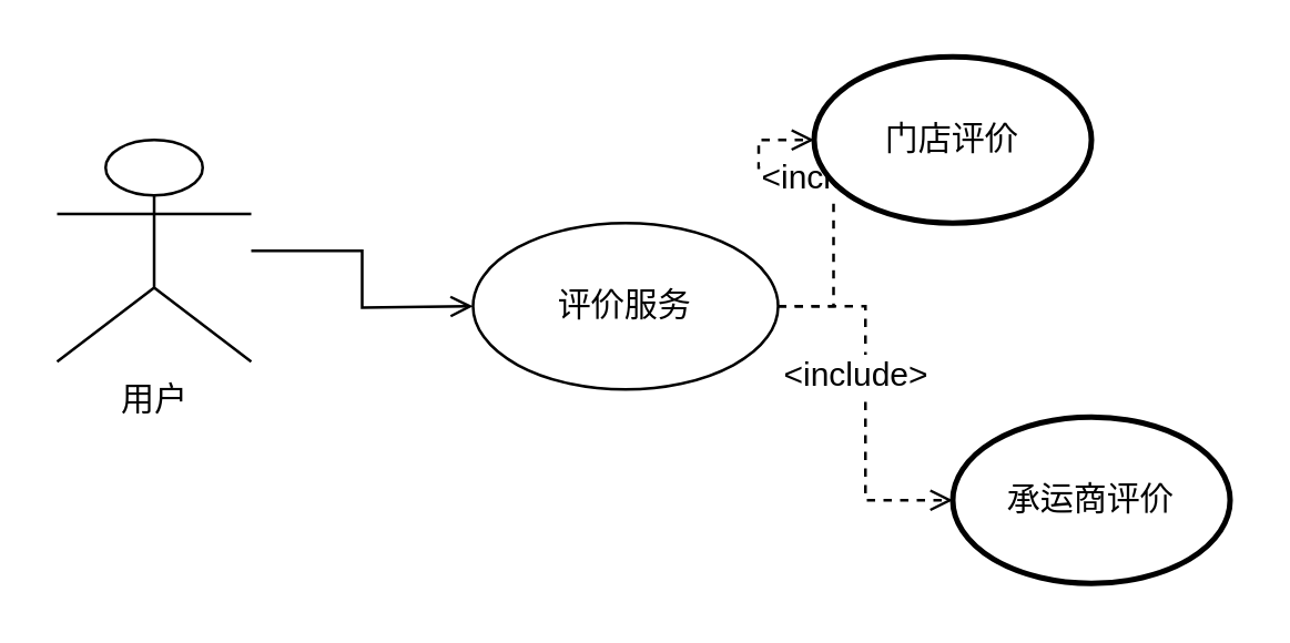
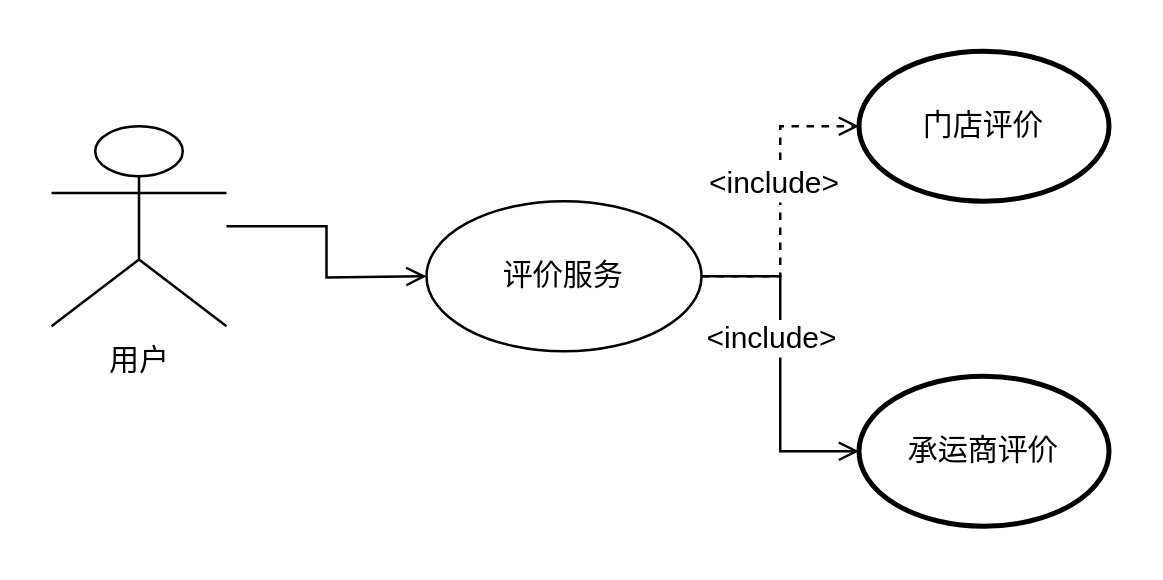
  <mxCell id="0" />
  <mxCell id="1" parent="0" />
  <mxCell id="2" style="edgeStyle=orthogonalEdgeStyle;rounded=0;orthogonalLoop=1;jettySize=auto;html=1;endArrow=open;endFill=0;" edge="1" parent="1" source="3"><mxGeometry relative="1" as="geometry"><mxPoint x="170" y="110" as="targetPoint" /></mxGeometry></mxCell>
  <mxCell id="3" value="用户" style="shape=umlActor;verticalLabelPosition=bottom;labelBackgroundColor=#ffffff;verticalAlign=top;html=1;outlineConnect=0;" vertex="1" parent="1"><mxGeometry x="20" y="50" width="70" height="80" as="geometry" /></mxCell>
  <mxCell id="4" value="评价服务" style="ellipse;whiteSpace=wrap;html=1;shadow=0;comic=0;gradientColor=none;" vertex="1" parent="1"><mxGeometry x="170" y="80" width="110" height="60" as="geometry" /></mxCell>
  <mxCell id="5" value="" style="edgeStyle=orthogonalEdgeStyle;rounded=0;orthogonalLoop=1;jettySize=auto;html=1;dashed=1;endArrow=open;endFill=0;exitX=1;exitY=0.5;exitDx=0;exitDy=0;" edge="1" parent="1" source="4" target="7"><mxGeometry relative="1" as="geometry"><mxPoint x="450" y="190" as="sourcePoint" /></mxGeometry></mxCell>
  <mxCell id="6" value="&amp;lt;include&amp;gt;" style="text;html=1;resizable=0;points=[];align=center;verticalAlign=middle;labelBackgroundColor=#ffffff;" vertex="1" connectable="0" parent="5"><mxGeometry x="0.118" y="3" relative="1" as="geometry"><mxPoint as="offset" /></mxGeometry></mxCell>
- <mxCell id="7" value="门店评价" style="strokeWidth=2;html=1;shape=mxgraph.flowchart.start_1;whiteSpace=wrap;shadow=0;comic=0;gradientColor=none;" vertex="1" parent="1"><mxGeometry x="293" y="20" width="100" height="60" as="geometry" /></mxCell>
+ <mxCell id="7" value="门店评价" style="strokeWidth=2;html=1;shape=mxgraph.flowchart.start_1;whiteSpace=wrap;shadow=0;comic=0;gradientColor=none;" vertex="1" parent="1"><mxGeometry x="343" y="20" width="100" height="60" as="geometry" /></mxCell>
  <mxCell id="8" value="承运商评价" style="strokeWidth=2;html=1;shape=mxgraph.flowchart.start_1;whiteSpace=wrap;shadow=0;comic=0;gradientColor=none;" vertex="1" parent="1"><mxGeometry x="343" y="150" width="100" height="60" as="geometry" /></mxCell>
- <mxCell id="9" style="edgeStyle=orthogonalEdgeStyle;rounded=0;orthogonalLoop=1;jettySize=auto;html=1;dashed=1;endArrow=open;endFill=0;entryX=0;entryY=0.5;entryDx=0;entryDy=0;entryPerimeter=0;exitX=1;exitY=0.5;exitDx=0;exitDy=0;" edge="1" parent="1" source="4" target="8"><mxGeometry relative="1" as="geometry"><mxPoint x="250" y="240" as="targetPoint" /><mxPoint x="280" y="110" as="sourcePoint" /></mxGeometry></mxCell>
+ <mxCell id="9" style="edgeStyle=orthogonalEdgeStyle;rounded=0;orthogonalLoop=1;jettySize=auto;html=1;dashed=0;endArrow=open;endFill=0;entryX=0;entryY=0.5;entryDx=0;entryDy=0;entryPerimeter=0;exitX=1;exitY=0.5;exitDx=0;exitDy=0;" edge="1" parent="1" source="4" target="8"><mxGeometry relative="1" as="geometry"><mxPoint x="250" y="240" as="targetPoint" /><mxPoint x="280" y="110" as="sourcePoint" /></mxGeometry></mxCell>
  <mxCell id="10" value="&amp;lt;include&amp;gt;" style="text;html=1;resizable=0;points=[];align=center;verticalAlign=middle;labelBackgroundColor=#ffffff;" vertex="1" connectable="0" parent="9"><mxGeometry x="-0.158" y="-4" relative="1" as="geometry"><mxPoint as="offset" /></mxGeometry></mxCell>
